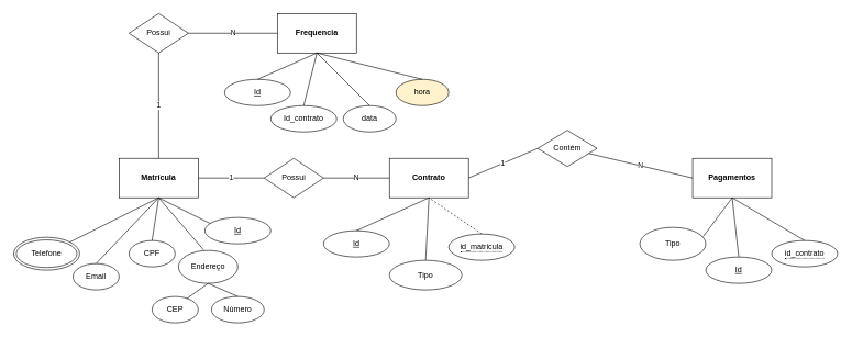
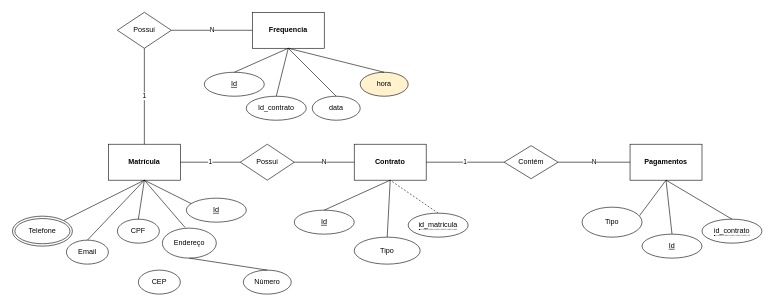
  <mxCell id="0" />
  <mxCell id="1" parent="0" />
  <mxCell id="2" value="Matrícula" style="rounded=0;whiteSpace=wrap;html=1;align=center;fontStyle=1" vertex="1" parent="1"><mxGeometry x="180" y="240" width="120" height="60" as="geometry" /></mxCell>
  <mxCell id="3" value="CPF" style="ellipse;whiteSpace=wrap;html=1;" vertex="1" parent="1"><mxGeometry x="195" y="365" width="70" height="40" as="geometry" /></mxCell>
  <mxCell id="4" value="" style="endArrow=none;html=1;rounded=0;exitX=0.5;exitY=0;exitDx=0;exitDy=0;entryX=0.5;entryY=1;entryDx=0;entryDy=0;" edge="1" parent="1" source="3" target="2"><mxGeometry width="50" height="50" relative="1" as="geometry"><mxPoint x="350" y="370" as="sourcePoint" /><mxPoint x="333" y="300" as="targetPoint" /></mxGeometry></mxCell>
  <mxCell id="5" style="edgeStyle=orthogonalEdgeStyle;rounded=0;orthogonalLoop=1;jettySize=auto;html=1;exitX=0.5;exitY=1;exitDx=0;exitDy=0;" edge="1" parent="1" source="3" target="3"><mxGeometry relative="1" as="geometry" /></mxCell>
  <mxCell id="6" value="" style="endArrow=none;html=1;rounded=0;entryX=0.5;entryY=1;entryDx=0;entryDy=0;exitX=1;exitY=0;exitDx=0;exitDy=0;" edge="1" parent="1" source="7" target="2"><mxGeometry width="50" height="50" relative="1" as="geometry"><mxPoint x="270" y="400" as="sourcePoint" /><mxPoint x="320" y="350" as="targetPoint" /></mxGeometry></mxCell>
  <mxCell id="7" value="Telefone" style="ellipse;shape=doubleEllipse;whiteSpace=wrap;html=1;" vertex="1" parent="1"><mxGeometry x="20" y="360" width="100" height="50" as="geometry" /></mxCell>
  <mxCell id="8" value="Endereço" style="ellipse;whiteSpace=wrap;html=1;" vertex="1" parent="1"><mxGeometry x="270" y="380" width="90" height="50" as="geometry" /></mxCell>
  <mxCell id="9" value="" style="endArrow=none;html=1;rounded=0;exitX=0.422;exitY=-0.02;exitDx=0;exitDy=0;exitPerimeter=0;entryX=0.5;entryY=1;entryDx=0;entryDy=0;" edge="1" parent="1" source="8" target="2"><mxGeometry width="50" height="50" relative="1" as="geometry"><mxPoint x="430" y="380" as="sourcePoint" /><mxPoint x="380" y="300" as="targetPoint" /></mxGeometry></mxCell>
  <mxCell id="10" value="Email" style="ellipse;whiteSpace=wrap;html=1;" vertex="1" parent="1"><mxGeometry x="110" y="400" width="70" height="40" as="geometry" /></mxCell>
  <mxCell id="11" value="" style="endArrow=none;html=1;rounded=0;exitX=0.5;exitY=0;exitDx=0;exitDy=0;entryX=0.5;entryY=1;entryDx=0;entryDy=0;" edge="1" parent="1" source="10" target="2"><mxGeometry width="50" height="50" relative="1" as="geometry"><mxPoint x="310" y="350" as="sourcePoint" /><mxPoint x="360" y="300" as="targetPoint" /></mxGeometry></mxCell>
  <mxCell id="12" value="CEP" style="ellipse;whiteSpace=wrap;html=1;" vertex="1" parent="1"><mxGeometry x="230" y="450" width="70" height="40" as="geometry" /></mxCell>
- <mxCell id="13" value="Número" style="ellipse;whiteSpace=wrap;html=1;" vertex="1" parent="1"><mxGeometry x="320" y="450" width="80" height="40" as="geometry" /></mxCell>
- <mxCell id="14" value="" style="endArrow=none;html=1;rounded=0;exitX=0.757;exitY=0.075;exitDx=0;exitDy=0;exitPerimeter=0;entryX=0.5;entryY=1;entryDx=0;entryDy=0;" edge="1" parent="1" source="12" target="8"><mxGeometry width="50" height="50" relative="1" as="geometry"><mxPoint x="390" y="490" as="sourcePoint" /><mxPoint x="440" y="440" as="targetPoint" /></mxGeometry></mxCell>
+ <mxCell id="13" value="Número" style="ellipse;whiteSpace=wrap;html=1;" vertex="1" parent="1"><mxGeometry x="405" y="450" width="80" height="40" as="geometry" /></mxCell>
  <mxCell id="15" value="" style="endArrow=none;html=1;rounded=0;entryX=0.5;entryY=1;entryDx=0;entryDy=0;exitX=0.5;exitY=0;exitDx=0;exitDy=0;" edge="1" parent="1" source="13" target="8"><mxGeometry width="50" height="50" relative="1" as="geometry"><mxPoint x="500" y="470" as="sourcePoint" /><mxPoint x="550" y="420" as="targetPoint" /></mxGeometry></mxCell>
  <mxCell id="16" value="Possui" style="rhombus;whiteSpace=wrap;html=1;" vertex="1" parent="1"><mxGeometry x="400" y="240" width="90" height="60" as="geometry" /></mxCell>
  <mxCell id="17" value="Contrato" style="rounded=0;whiteSpace=wrap;html=1;fontStyle=1" vertex="1" parent="1"><mxGeometry x="590" y="240" width="120" height="60" as="geometry" /></mxCell>
  <mxCell id="18" value="1" style="endArrow=none;html=1;rounded=0;entryX=0;entryY=0.5;entryDx=0;entryDy=0;exitX=1;exitY=0.5;exitDx=0;exitDy=0;" edge="1" parent="1" source="2" target="16"><mxGeometry width="50" height="50" relative="1" as="geometry"><mxPoint x="400" y="300" as="sourcePoint" /><mxPoint x="450" y="250" as="targetPoint" /></mxGeometry></mxCell>
  <mxCell id="19" value="N" style="endArrow=none;html=1;rounded=0;exitX=1;exitY=0.5;exitDx=0;exitDy=0;entryX=0;entryY=0.5;entryDx=0;entryDy=0;" edge="1" parent="1" source="16" target="17"><mxGeometry width="50" height="50" relative="1" as="geometry"><mxPoint x="570" y="280" as="sourcePoint" /><mxPoint x="629" y="245" as="targetPoint" /></mxGeometry></mxCell>
  <mxCell id="20" value="Tipo" style="ellipse;whiteSpace=wrap;html=1;" vertex="1" parent="1"><mxGeometry x="590" y="395" width="110" height="45" as="geometry" /></mxCell>
  <mxCell id="21" value="" style="endArrow=none;html=1;rounded=0;exitX=0.5;exitY=0;exitDx=0;exitDy=0;entryX=0.5;entryY=1;entryDx=0;entryDy=0;" edge="1" parent="1" source="20" target="17"><mxGeometry width="50" height="50" relative="1" as="geometry"><mxPoint x="600" y="360" as="sourcePoint" /><mxPoint x="650" y="300" as="targetPoint" /></mxGeometry></mxCell>
- <mxCell id="22" value="Contém" style="rhombus;whiteSpace=wrap;html=1;" vertex="1" parent="1"><mxGeometry x="815" y="197.5" width="90" height="55" as="geometry" /></mxCell>
+ <mxCell id="22" value="Contém" style="rhombus;whiteSpace=wrap;html=1;" vertex="1" parent="1"><mxGeometry x="840" y="242.5" width="90" height="55" as="geometry" /></mxCell>
  <mxCell id="23" value="1" style="endArrow=none;html=1;rounded=0;entryX=0;entryY=0.5;entryDx=0;entryDy=0;exitX=1;exitY=0.5;exitDx=0;exitDy=0;" edge="1" parent="1" source="17" target="22"><mxGeometry width="50" height="50" relative="1" as="geometry"><mxPoint x="580" y="530" as="sourcePoint" /><mxPoint x="630" y="480" as="targetPoint" /></mxGeometry></mxCell>
  <mxCell id="24" value="Pagamentos" style="rounded=0;whiteSpace=wrap;html=1;fontStyle=1" vertex="1" parent="1"><mxGeometry x="1050" y="240" width="120" height="60" as="geometry" /></mxCell>
  <mxCell id="25" value="N" style="endArrow=none;html=1;rounded=0;entryX=0;entryY=0.5;entryDx=0;entryDy=0;" edge="1" parent="1" source="22" target="24"><mxGeometry width="50" height="50" relative="1" as="geometry"><mxPoint x="580" y="530" as="sourcePoint" /><mxPoint x="630" y="480" as="targetPoint" /></mxGeometry></mxCell>
  <mxCell id="26" value="Tipo" style="ellipse;whiteSpace=wrap;html=1;" vertex="1" parent="1"><mxGeometry x="970" y="345" width="100" height="50" as="geometry" /></mxCell>
  <mxCell id="27" value="" style="endArrow=none;html=1;rounded=0;entryX=0.5;entryY=1;entryDx=0;entryDy=0;exitX=0.96;exitY=0.28;exitDx=0;exitDy=0;exitPerimeter=0;" edge="1" parent="1" source="26" target="24"><mxGeometry width="50" height="50" relative="1" as="geometry"><mxPoint x="1040" y="370" as="sourcePoint" /><mxPoint x="1090" y="320" as="targetPoint" /></mxGeometry></mxCell>
  <mxCell id="28" value="" style="endArrow=none;html=1;rounded=0;exitX=0;exitY=0.5;exitDx=0;exitDy=0;entryX=0.5;entryY=1;entryDx=0;entryDy=0;" edge="1" parent="1" target="2"><mxGeometry width="50" height="50" relative="1" as="geometry"><mxPoint x="320" y="340" as="sourcePoint" /><mxPoint x="260" y="301" as="targetPoint" /></mxGeometry></mxCell>
  <mxCell id="29" value="" style="endArrow=none;html=1;rounded=0;exitX=0.5;exitY=0;exitDx=0;exitDy=0;" edge="1" parent="1" source="38"><mxGeometry width="50" height="50" relative="1" as="geometry"><mxPoint x="1098.97" y="394" as="sourcePoint" /><mxPoint x="1110" y="300" as="targetPoint" /></mxGeometry></mxCell>
  <mxCell id="30" value="data" style="ellipse;whiteSpace=wrap;html=1;" vertex="1" parent="1"><mxGeometry x="520" y="160" width="80" height="40" as="geometry" /></mxCell>
  <mxCell id="31" value="" style="endArrow=none;html=1;rounded=0;entryX=0.5;entryY=1;entryDx=0;entryDy=0;exitX=0.5;exitY=0;exitDx=0;exitDy=0;dashed=1;" edge="1" parent="1" source="33" target="17"><mxGeometry width="50" height="50" relative="1" as="geometry"><mxPoint x="605" y="460" as="sourcePoint" /><mxPoint x="660" y="300" as="targetPoint" /></mxGeometry></mxCell>
  <mxCell id="32" value="Id" style="ellipse;whiteSpace=wrap;html=1;align=center;fontStyle=4;" vertex="1" parent="1"><mxGeometry x="310" y="330" width="100" height="40" as="geometry" /></mxCell>
  <mxCell id="33" value="&lt;span style=&quot;border-bottom: 1px dotted&quot;&gt;id_matricula&lt;/span&gt;" style="ellipse;whiteSpace=wrap;html=1;align=center;" vertex="1" parent="1"><mxGeometry x="680" y="355" width="100" height="40" as="geometry" /></mxCell>
  <mxCell id="34" value="Id" style="ellipse;whiteSpace=wrap;html=1;align=center;fontStyle=4;" vertex="1" parent="1"><mxGeometry x="490" y="350" width="100" height="40" as="geometry" /></mxCell>
  <mxCell id="35" value="" style="endArrow=none;html=1;rounded=0;exitX=0.5;exitY=0;exitDx=0;exitDy=0;entryX=0.5;entryY=1;entryDx=0;entryDy=0;" edge="1" parent="1" source="34" target="17"><mxGeometry width="50" height="50" relative="1" as="geometry"><mxPoint x="585" y="400" as="sourcePoint" /><mxPoint x="660" y="310" as="targetPoint" /></mxGeometry></mxCell>
  <mxCell id="36" value="&lt;span style=&quot;border-bottom: 1px dotted&quot;&gt;id_contrato&lt;/span&gt;" style="ellipse;whiteSpace=wrap;html=1;align=center;" vertex="1" parent="1"><mxGeometry x="1170" y="365" width="100" height="40" as="geometry" /></mxCell>
  <mxCell id="37" value="" style="endArrow=none;html=1;rounded=0;exitX=0.5;exitY=0;exitDx=0;exitDy=0;" edge="1" parent="1" source="36"><mxGeometry width="50" height="50" relative="1" as="geometry"><mxPoint x="1119" y="404" as="sourcePoint" /><mxPoint x="1110" y="300" as="targetPoint" /></mxGeometry></mxCell>
  <mxCell id="38" value="Id" style="ellipse;whiteSpace=wrap;html=1;align=center;fontStyle=4;" vertex="1" parent="1"><mxGeometry x="1070" y="390" width="100" height="40" as="geometry" /></mxCell>
  <mxCell id="39" value="Frequencia" style="rounded=0;whiteSpace=wrap;html=1;fontStyle=1" vertex="1" parent="1"><mxGeometry x="420" y="20" width="120" height="60" as="geometry" /></mxCell>
  <mxCell id="40" value="Id" style="ellipse;whiteSpace=wrap;html=1;align=center;fontStyle=4;" vertex="1" parent="1"><mxGeometry x="340" width="100" height="40" as="geometry" y="120" /></mxCell>
  <mxCell id="41" value="hora" style="ellipse;whiteSpace=wrap;html=1;fillColor=#fff2cc;" vertex="1" parent="1"><mxGeometry x="600" width="80" height="40" as="geometry" y="120" /></mxCell>
  <mxCell id="42" value="Id_contrato" style="ellipse;whiteSpace=wrap;html=1;align=center;" vertex="1" parent="1"><mxGeometry x="410" y="160" width="100" height="40" as="geometry" /></mxCell>
  <mxCell id="43" value="Possui" style="rhombus;whiteSpace=wrap;html=1;" vertex="1" parent="1"><mxGeometry x="195" y="20" width="90" height="60" as="geometry" /></mxCell>
  <mxCell id="44" value="1" style="endArrow=none;html=1;rounded=0;entryX=0.5;entryY=1;entryDx=0;entryDy=0;exitX=0.5;exitY=0;exitDx=0;exitDy=0;" edge="1" parent="1" source="2" target="43"><mxGeometry width="50" height="50" relative="1" as="geometry"><mxPoint x="310" y="280" as="sourcePoint" /><mxPoint x="410" y="280" as="targetPoint" /></mxGeometry></mxCell>
  <mxCell id="45" value="N" style="endArrow=none;html=1;rounded=0;exitX=1;exitY=0.5;exitDx=0;exitDy=0;entryX=0;entryY=0.5;entryDx=0;entryDy=0;" edge="1" parent="1" source="43" target="39"><mxGeometry width="50" height="50" relative="1" as="geometry"><mxPoint x="500" y="280" as="sourcePoint" /><mxPoint x="600" y="280" as="targetPoint" /></mxGeometry></mxCell>
  <mxCell id="46" value="" style="endArrow=none;html=1;rounded=0;exitX=0.5;exitY=0;exitDx=0;exitDy=0;entryX=0.5;entryY=1;entryDx=0;entryDy=0;" edge="1" parent="1" source="40" target="39"><mxGeometry width="50" height="50" relative="1" as="geometry"><mxPoint x="470" y="167.5" as="sourcePoint" /><mxPoint x="475" y="72.5" as="targetPoint" /></mxGeometry></mxCell>
  <mxCell id="47" value="" style="endArrow=none;html=1;rounded=0;entryX=0.5;entryY=1;entryDx=0;entryDy=0;exitX=0.5;exitY=0;exitDx=0;exitDy=0;" edge="1" parent="1" source="42" target="39"><mxGeometry width="50" height="50" relative="1" as="geometry"><mxPoint x="630" y="250" as="sourcePoint" /><mxPoint x="680" y="200" as="targetPoint" /></mxGeometry></mxCell>
  <mxCell id="48" value="" style="endArrow=none;html=1;rounded=0;exitX=0.5;exitY=0;exitDx=0;exitDy=0;entryX=0.5;entryY=1;entryDx=0;entryDy=0;" edge="1" parent="1" source="30" target="39"><mxGeometry width="50" height="50" relative="1" as="geometry"><mxPoint x="430" y="130" as="sourcePoint" /><mxPoint x="480" y="80" as="targetPoint" /></mxGeometry></mxCell>
  <mxCell id="49" value="" style="endArrow=none;html=1;rounded=0;entryX=0.5;entryY=0;entryDx=0;entryDy=0;exitX=0.5;exitY=1;exitDx=0;exitDy=0;" edge="1" parent="1" source="39" target="41"><mxGeometry width="50" height="50" relative="1" as="geometry"><mxPoint x="560" y="90" as="sourcePoint" /><mxPoint x="610" y="40" as="targetPoint" /></mxGeometry></mxCell>
